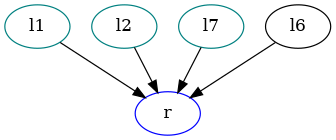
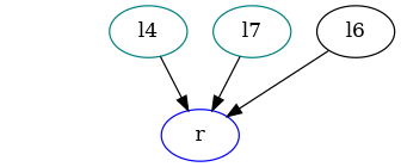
  digraph {
    node [color=teal]
    r [color=blue]
-   l1
-   l2
+   l2 [label=l4]
    n4 [label=l7]
    n5 [color=black label=l6]
-   l1 -> r
    l2 -> r
    n4 -> r
    n5 -> r
  }
